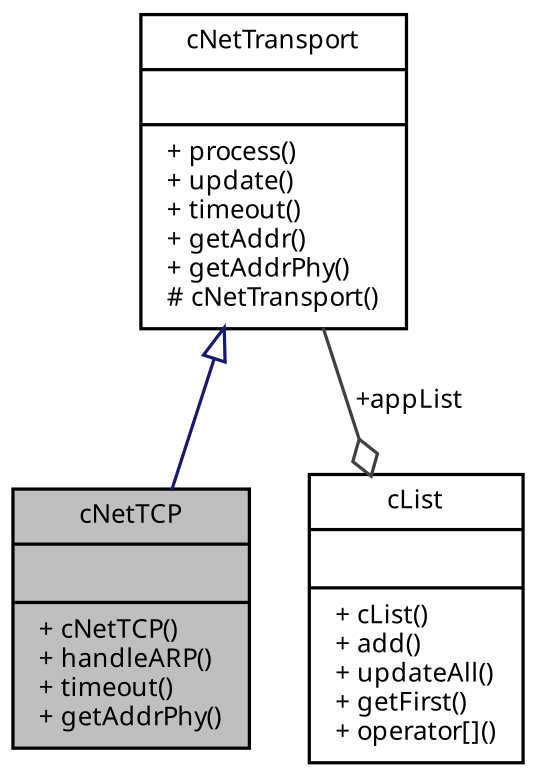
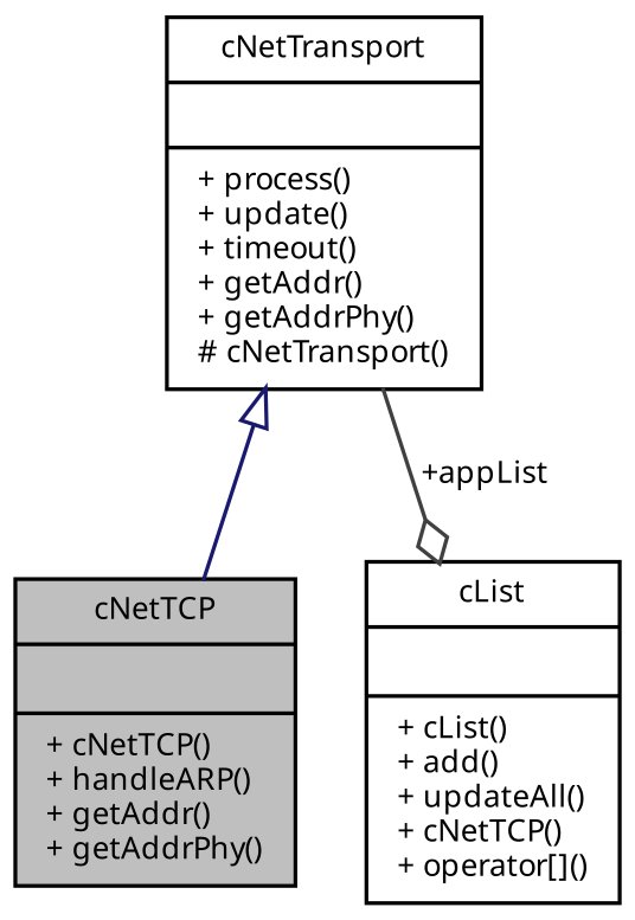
  digraph {
    node [color=black fillcolor=white fontname=Sans fontsize=8 shape=record style=filled]
    edge [fontname=Sans fontsize=8 labelfontname=Sans labelfontsize=8 style=solid]
-   n1 [fillcolor=grey75 fontcolor=black height=0.2 label="{cNetTCP\n||+ cNetTCP()\l+ handleARP()\l+ timeout()\l+ getAddrPhy()\l}" width=0.4]
+   n1 [fillcolor=grey75 fontcolor=black height=0.2 label="{cNetTCP\n||+ cNetTCP()\l+ handleARP()\l+ getAddr()\l+ getAddrPhy()\l}" width=0.4]
    n2 [height=0.2 label="{cNetTransport\n||+ process()\l+ update()\l+ timeout()\l+ getAddr()\l+ getAddrPhy()\l# cNetTransport()\l}" width=0.4]
-   n3 [height=0.2 label="{cList\n||+ cList()\l+ add()\l+ updateAll()\l+ getFirst()\l+ operator[]()\l}" width=0.4]
+   n3 [height=0.2 label="{cList\n||+ cList()\l+ add()\l+ updateAll()\l+ cNetTCP()\l+ operator[]()\l}" width=0.4]
    n2 -> n1 [arrowtail=onormal color=midnightblue dir=back]
    n2 -> n3 [arrowhead=odiamond color=grey25 label=" +appList"]
  }
